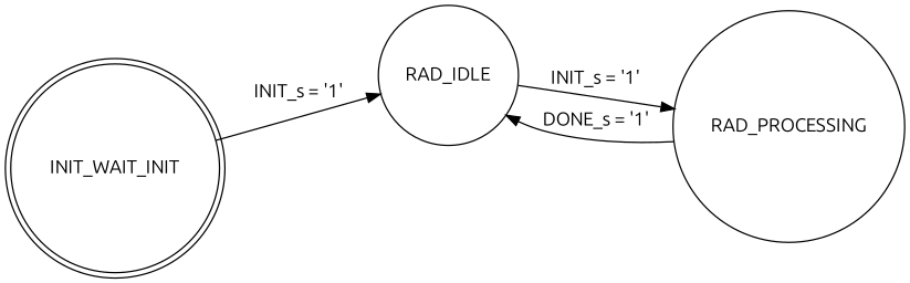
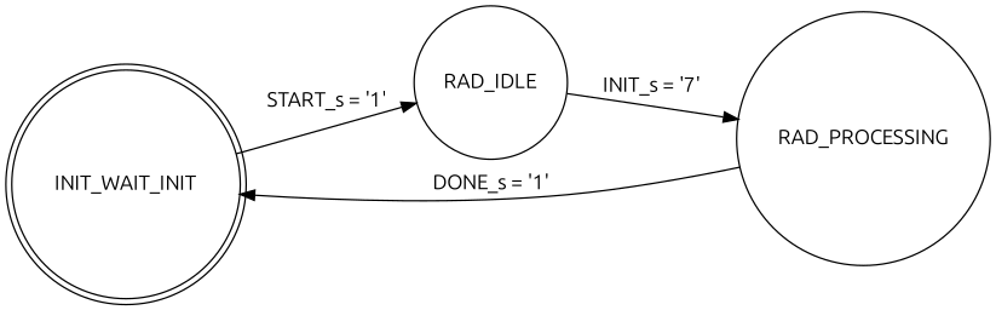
  digraph {
    fontname=Ubuntu
    rankdir=LR
    node [fontname=Ubuntu shape=circle]
    edge [fontname=Ubuntu]
    n1 [label=INIT_WAIT_INIT shape=doublecircle]
    n2 [label=RAD_IDLE]
    n3 [label=RAD_PROCESSING]
-   n1 -> n2 [label="INIT_s = '1'"]
-   n2 -> n3 [label="INIT_s = '1'"]
-   n3 -> n2 [label="DONE_s = '1'"]
+   n1 -> n2 [label="START_s = '1'"]
+   n2 -> n3 [label="INIT_s = '7'"]
+   n3 -> n1 [label="DONE_s = '1'"]
  }
